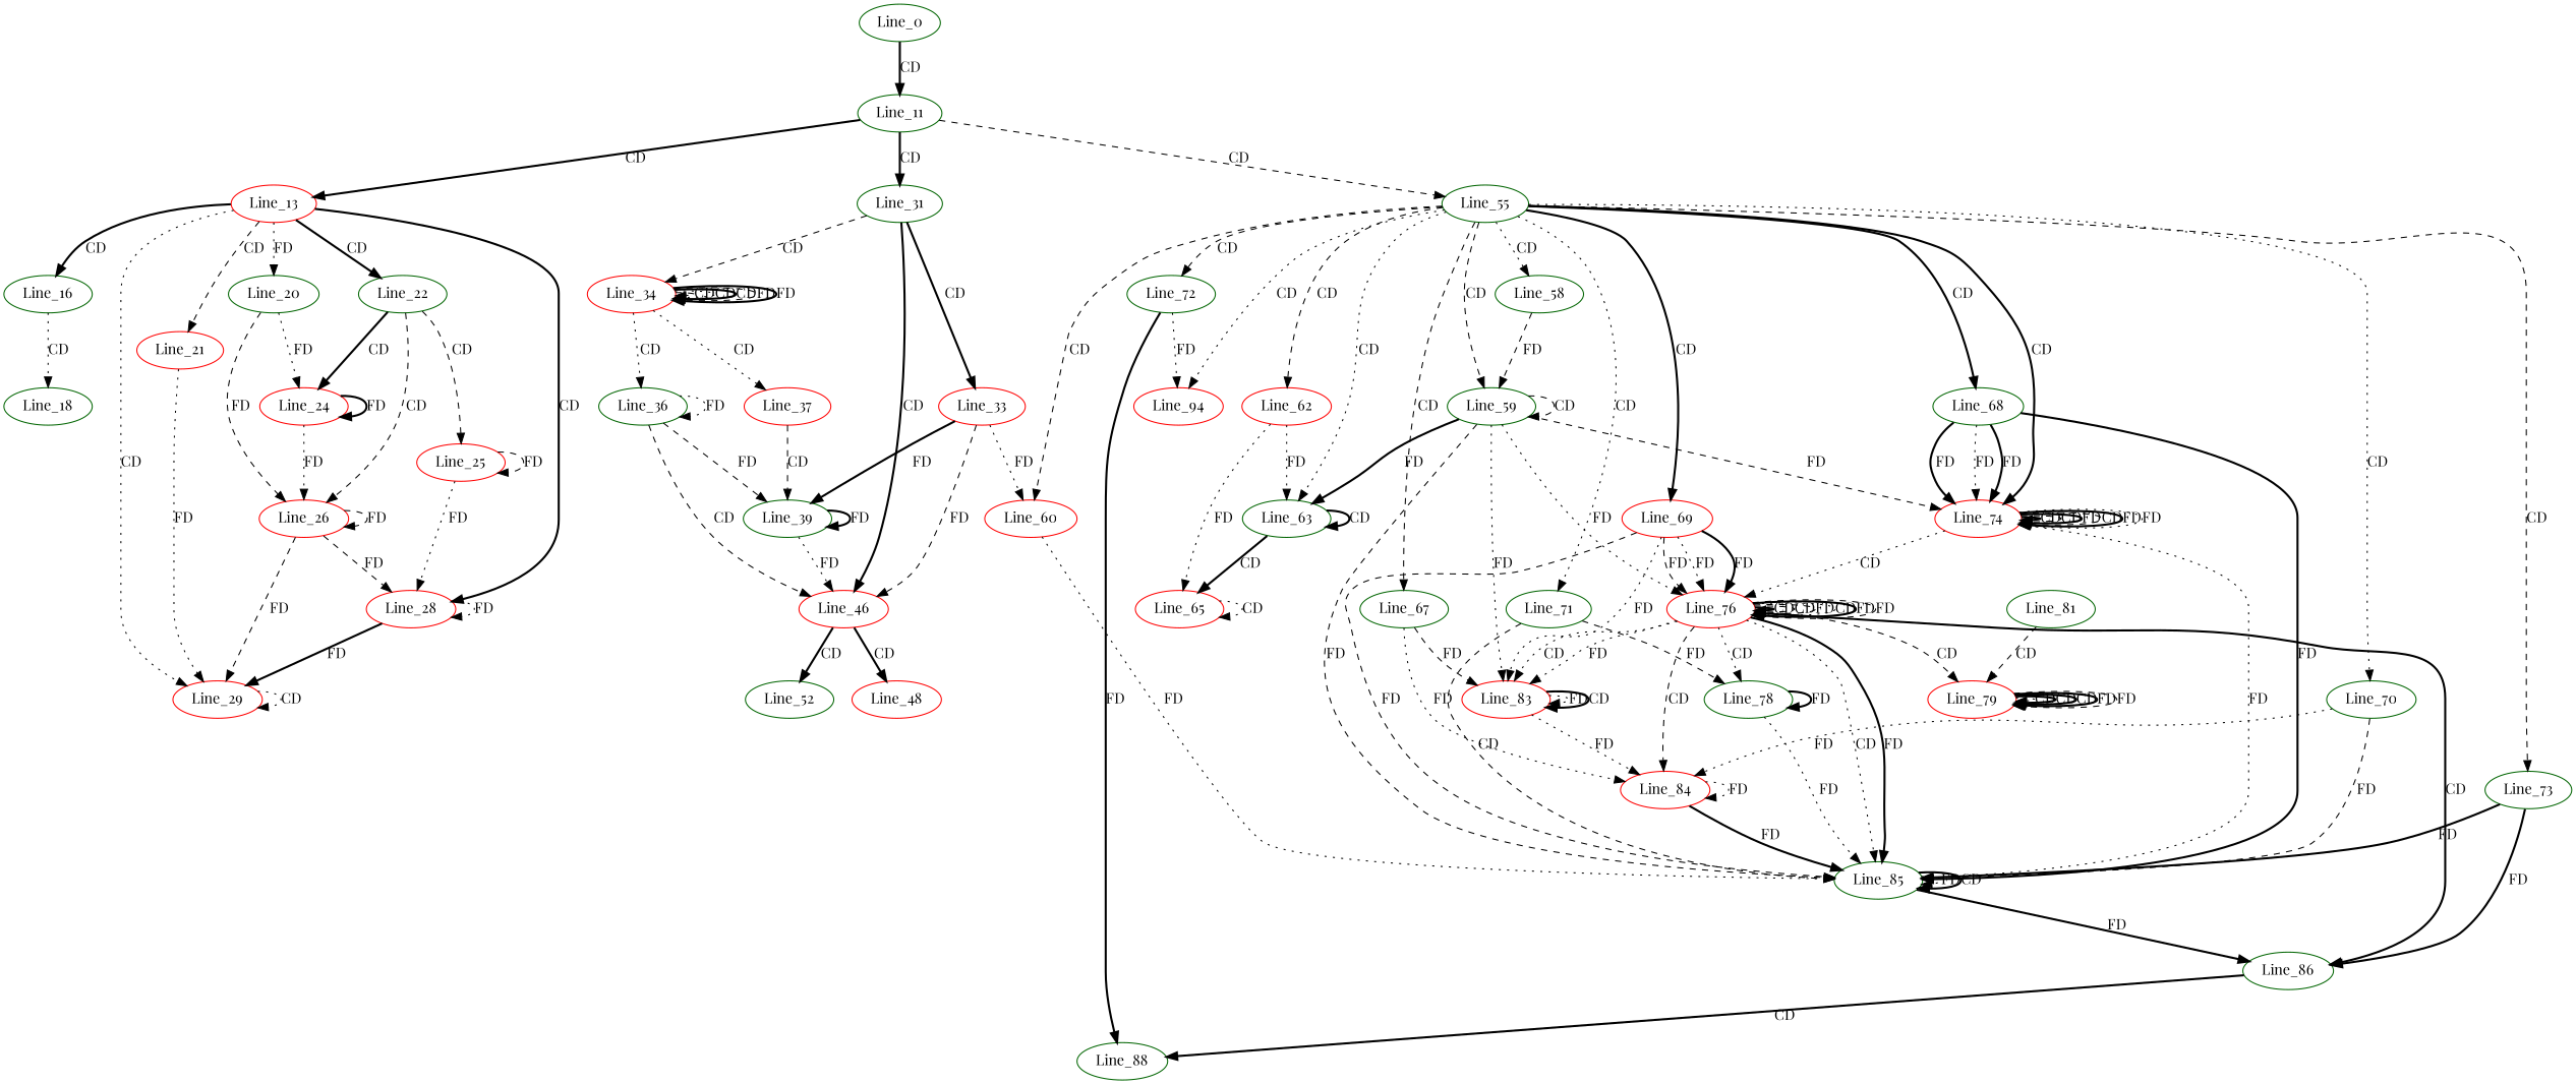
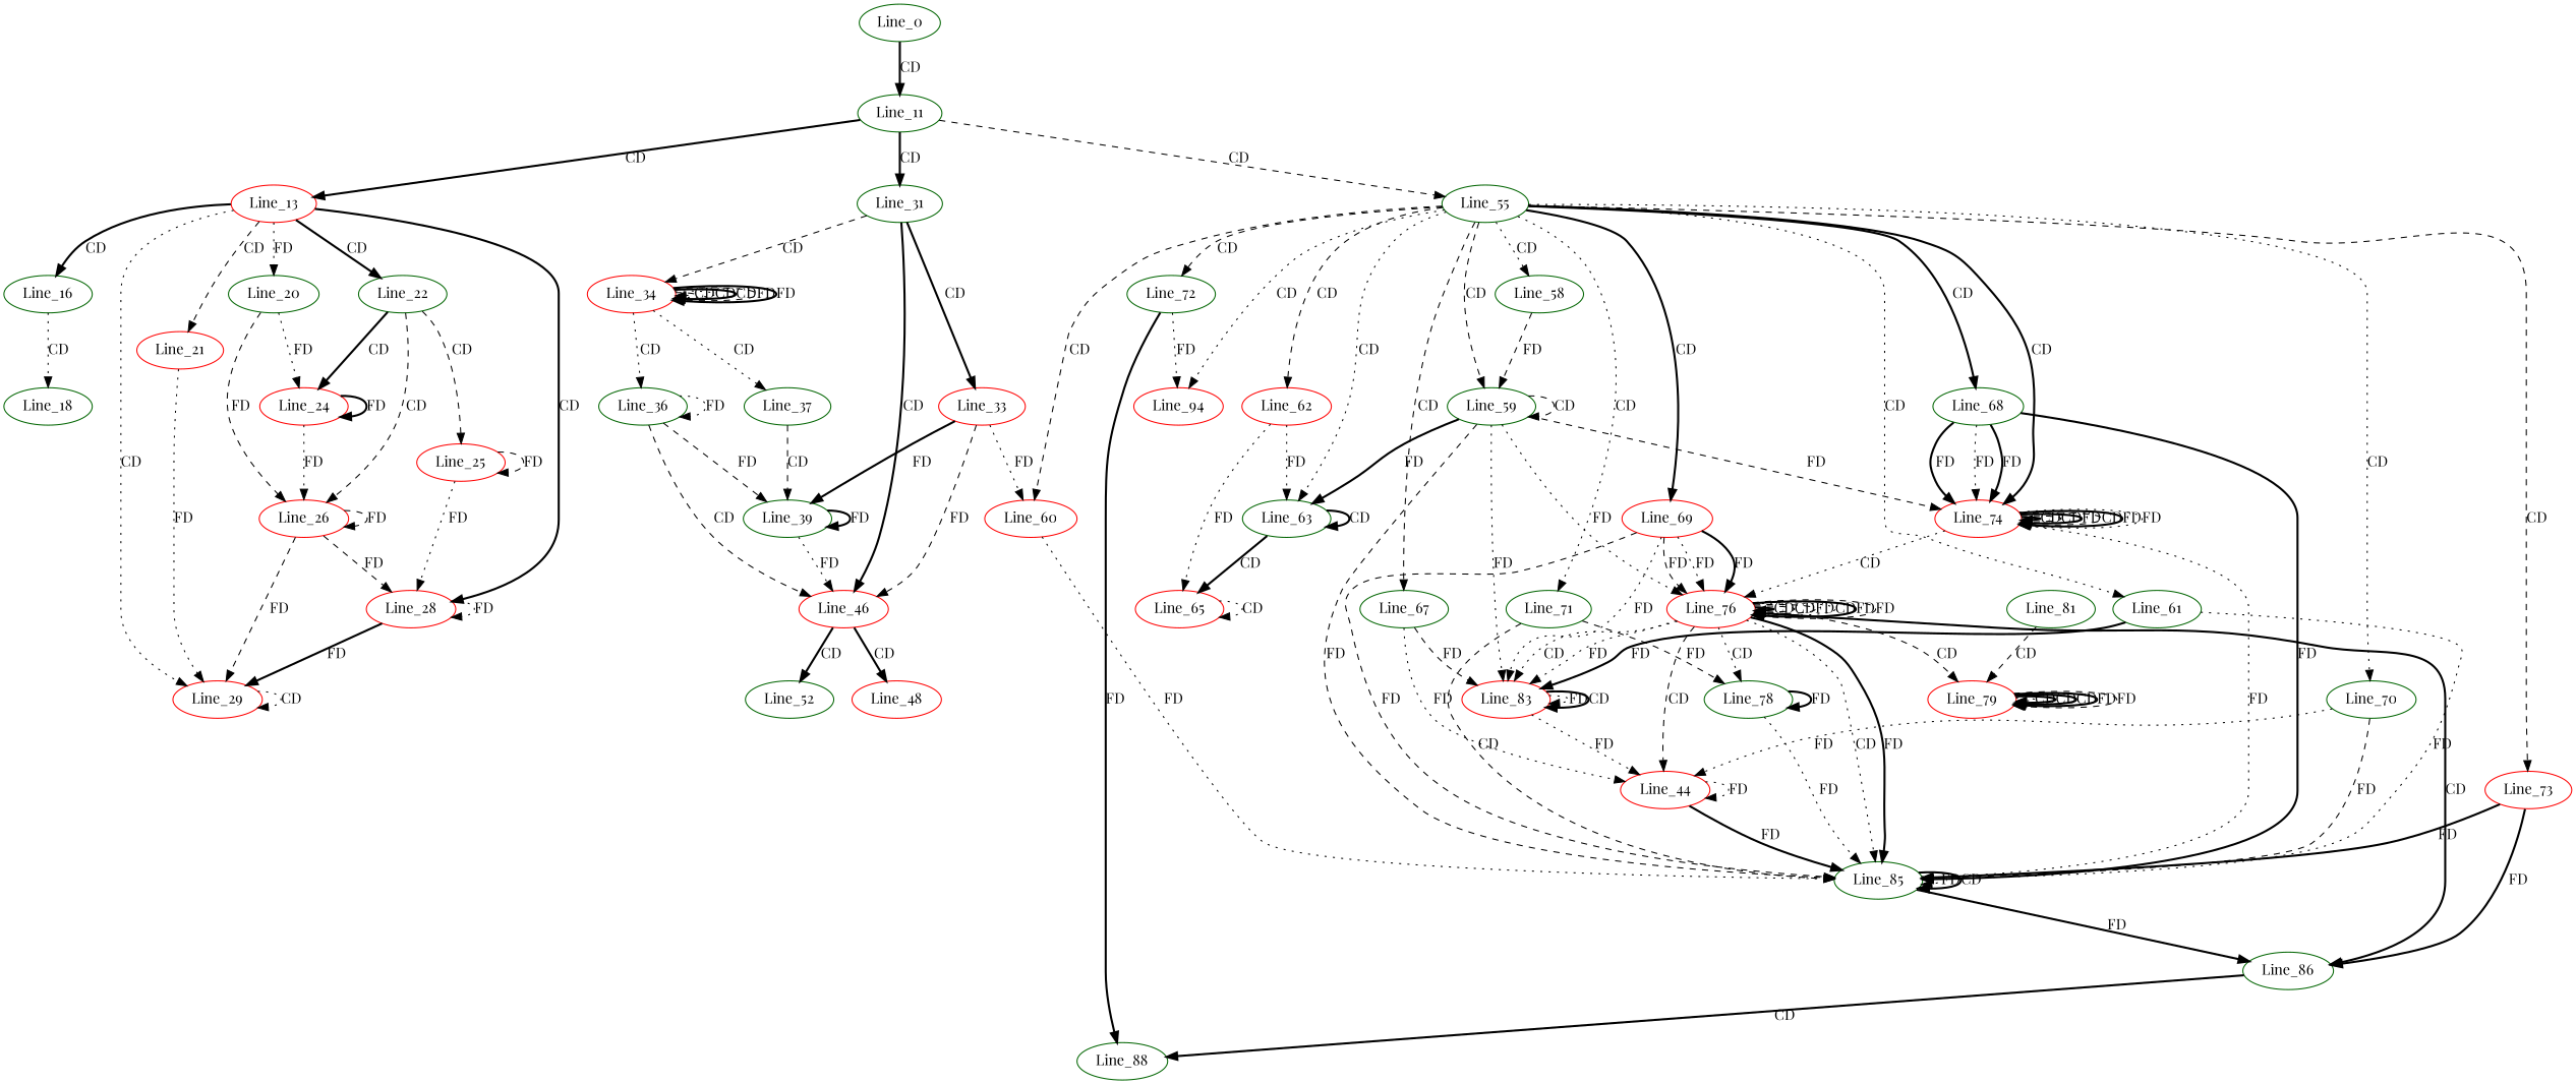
  digraph {
    fontname="Playfair Display"
    node [color=darkgreen fontname="Playfair Display"]
    edge [fontname="Playfair Display" style=dotted]
    Line_0
    Line_11
    Line_13 [color=red]
    Line_31
    Line_55
    Line_16
    Line_20
    Line_21 [color=red]
    Line_22
    Line_28 [color=red]
    Line_29 [color=red]
    Line_33 [color=red]
    Line_34 [color=red]
    Line_46 [color=red]
    Line_58
    Line_59
    Line_60 [color=red]
+   Line_61
    Line_62 [color=red]
    Line_63
    Line_67
    Line_68
    Line_69 [color=red]
    Line_70
    Line_71
    Line_72
-   Line_73
+   Line_73 [color=red]
    Line_74 [color=red]
    Line_94 [color=red]
    Line_18
    Line_24 [color=red]
    Line_26 [color=red]
    Line_25 [color=red]
    Line_39
    Line_36
-   Line_37 [color=red]
+   Line_37
    Line_48 [color=red]
    Line_52
    Line_76 [color=red]
    Line_83 [color=red]
    Line_85
    Line_65 [color=red]
-   Line_84 [color=red]
+   Line_84 [color=red label=Line_44]
    Line_78
    Line_88
    Line_86
    Line_79 [color=red]
    Line_81
    Line_0 -> Line_11 [label=CD style=bold]
    Line_11 -> Line_13 [label=CD style=bold]
    Line_11 -> Line_31 [label=CD style=bold]
    Line_11 -> Line_55 [label=CD style=dashed]
    Line_13 -> Line_16 [label=CD style=bold]
    Line_13 -> Line_20 [label=FD]
    Line_13 -> Line_21 [label=CD style=dashed]
    Line_13 -> Line_22 [label=CD style=bold]
    Line_13 -> Line_28 [label=CD style=bold]
    Line_13 -> Line_29 [label=CD]
    Line_31 -> Line_33 [label=CD style=bold]
    Line_31 -> Line_34 [label=CD style=dashed]
    Line_31 -> Line_46 [label=CD style=bold]
    Line_55 -> Line_58 [label=CD]
    Line_55 -> Line_59 [label=CD style=dashed]
    Line_55 -> Line_60 [label=CD style=dashed]
+   Line_55 -> Line_61 [label=CD]
    Line_55 -> Line_62 [label=CD style=dashed]
    Line_55 -> Line_63 [label=CD]
    Line_55 -> Line_67 [label=CD style=dashed]
    Line_55 -> Line_68 [label=CD style=bold]
    Line_55 -> Line_69 [label=CD style=bold]
    Line_55 -> Line_70 [label=CD]
    Line_55 -> Line_71 [label=CD]
    Line_55 -> Line_72 [label=CD style=dashed]
    Line_55 -> Line_73 [label=CD style=dashed]
    Line_55 -> Line_74 [label=CD style=bold]
    Line_55 -> Line_94 [label=CD]
    Line_16 -> Line_18 [label=CD]
    Line_20 -> Line_24 [label=FD]
    Line_20 -> Line_26 [label=FD style=dashed]
    Line_21 -> Line_29 [label=FD]
    Line_22 -> Line_24 [label=CD style=bold]
    Line_22 -> Line_26 [label=CD style=dashed]
    Line_22 -> Line_25 [label=CD style=dashed]
    Line_28 -> Line_28 [label=FD]
    Line_28 -> Line_29 [label=FD style=bold]
    Line_29 -> Line_29 [label=CD]
    Line_33 -> Line_46 [label=FD style=dashed]
    Line_33 -> Line_60 [label=FD]
    Line_33 -> Line_39 [label=FD style=bold]
    Line_34 -> Line_34 [label=CD style=dashed]
    Line_34 -> Line_34 [label=CD]
    Line_34 -> Line_34 [label=CD style=bold]
    Line_34 -> Line_34 [label=FD style=dashed]
    Line_34 -> Line_34 [label=FD style=bold]
    Line_34 -> Line_36 [label=CD]
    Line_34 -> Line_37 [label=CD]
    Line_46 -> Line_48 [label=CD style=bold]
    Line_46 -> Line_52 [label=CD style=bold]
    Line_58 -> Line_59 [label=FD style=dashed]
    Line_59 -> Line_59 [label=CD style=dashed]
    Line_59 -> Line_63 [label=FD style=bold]
    Line_59 -> Line_74 [label=FD style=dashed]
    Line_59 -> Line_76 [label=FD]
    Line_59 -> Line_83 [label=FD]
    Line_59 -> Line_85 [label=FD style=dashed]
    Line_60 -> Line_85 [label=FD]
+   Line_61 -> Line_83 [label=FD style=bold]
+   Line_61 -> Line_85 [label=FD]
    Line_62 -> Line_63 [label=FD]
    Line_62 -> Line_65 [label=FD]
    Line_63 -> Line_63 [label=CD style=bold]
    Line_63 -> Line_65 [label=CD style=bold]
    Line_67 -> Line_83 [label=FD style=dashed]
    Line_67 -> Line_84 [label=FD]
    Line_68 -> Line_74 [label=FD style=bold]
    Line_68 -> Line_74 [label=FD style=bold]
    Line_68 -> Line_74 [label=FD]
    Line_68 -> Line_85 [label=FD style=bold]
    Line_69 -> Line_76 [label=FD style=bold]
    Line_69 -> Line_76 [label=FD style=dashed]
    Line_69 -> Line_76 [label=FD]
    Line_69 -> Line_83 [label=FD]
    Line_69 -> Line_85 [label=FD style=dashed]
    Line_70 -> Line_85 [label=FD style=dashed]
    Line_70 -> Line_84 [label=FD]
    Line_71 -> Line_85 [label=CD style=dashed]
    Line_71 -> Line_78 [label=FD style=dashed]
    Line_72 -> Line_94 [label=FD]
    Line_72 -> Line_88 [label=FD style=bold]
    Line_73 -> Line_85 [label=FD style=bold]
    Line_73 -> Line_86 [label=FD style=bold]
    Line_74 -> Line_74 [label=CD style=bold]
    Line_74 -> Line_74 [label=CD style=dashed]
    Line_74 -> Line_74 [label=FD style=bold]
    Line_74 -> Line_74 [label=CD style=dashed]
    Line_74 -> Line_74 [label=FD style=bold]
    Line_74 -> Line_74 [label=FD]
    Line_74 -> Line_76 [label=CD]
    Line_74 -> Line_85 [label=FD]
    Line_24 -> Line_24 [label=FD style=bold]
    Line_24 -> Line_26 [label=FD]
    Line_26 -> Line_28 [label=FD style=dashed]
    Line_26 -> Line_29 [label=FD style=dashed]
    Line_26 -> Line_26 [label=FD style=dashed]
    Line_25 -> Line_28 [label=FD]
    Line_25 -> Line_25 [label=FD style=dashed]
    Line_39 -> Line_46 [label=FD]
    Line_39 -> Line_39 [label=FD style=bold]
    Line_36 -> Line_46 [label=CD style=dashed]
    Line_36 -> Line_39 [label=FD style=dashed]
    Line_36 -> Line_36 [label=FD]
    Line_37 -> Line_39 [label=CD style=dashed]
    Line_76 -> Line_76 [label=CD style=bold]
    Line_76 -> Line_76 [label=CD style=dashed]
    Line_76 -> Line_76 [label=FD style=dashed]
    Line_76 -> Line_76 [label=CD]
    Line_76 -> Line_76 [label=FD style=bold]
    Line_76 -> Line_76 [label=FD style=dashed]
    Line_76 -> Line_83 [label=CD]
    Line_76 -> Line_83 [label=FD]
    Line_76 -> Line_85 [label=CD]
    Line_76 -> Line_85 [label=FD style=bold]
    Line_76 -> Line_84 [label=CD style=dashed]
    Line_76 -> Line_78 [label=CD]
    Line_76 -> Line_86 [label=CD style=bold]
    Line_76 -> Line_79 [label=CD style=dashed]
    Line_83 -> Line_83 [label=FD]
    Line_83 -> Line_83 [label=CD style=bold]
    Line_83 -> Line_84 [label=FD]
    Line_85 -> Line_85 [label=FD]
    Line_85 -> Line_85 [label=CD style=bold]
    Line_85 -> Line_86 [label=FD style=bold]
    Line_65 -> Line_65 [label=CD]
    Line_84 -> Line_85 [label=FD style=bold]
    Line_84 -> Line_84 [label=FD]
    Line_78 -> Line_85 [label=FD]
    Line_78 -> Line_78 [label=FD style=bold]
    Line_86 -> Line_88 [label=CD style=bold]
    Line_79 -> Line_79 [label=CD]
    Line_79 -> Line_79 [label=CD style=bold]
    Line_79 -> Line_79 [label=CD style=bold]
    Line_79 -> Line_79 [label=FD style=bold]
    Line_79 -> Line_79 [label=FD style=dashed]
    Line_81 -> Line_79 [label=CD style=dashed]
  }
